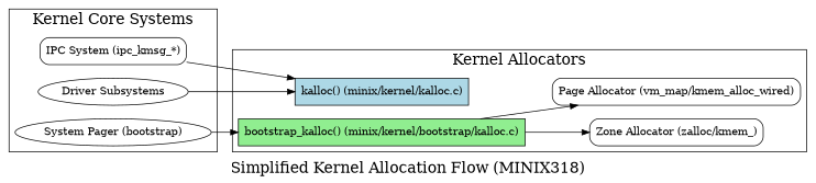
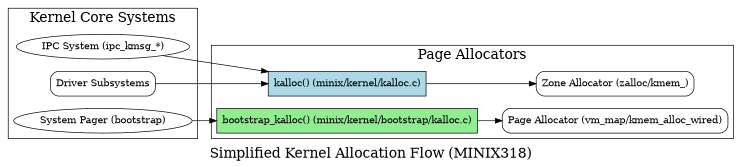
  digraph {
    fontsize=20
    label="Simplified Kernel Allocation Flow (MINIX318)"
    rankdir=LR
    node [shape=box style=rounded]
-   "IPC System (ipc_kmsg_*)"
-   "Driver Subsystems" [shape=ellipse]
+   "IPC System (ipc_kmsg_*)" [shape=ellipse]
+   "Driver Subsystems"
    n3 [label="System Pager (bootstrap)" shape=ellipse]
    "kalloc() (minix/kernel/kalloc.c)" [fillcolor=lightblue style=filled]
    "bootstrap_kalloc() (minix/kernel/bootstrap/kalloc.c)" [fillcolor=lightgreen style=filled]
    "Zone Allocator (zalloc/kmem_)"
    "Page Allocator (vm_map/kmem_alloc_wired)"
    subgraph cluster_1 {
      label="Kernel Core Systems"
      "IPC System (ipc_kmsg_*)"
      "Driver Subsystems"
      n3
    }
    subgraph cluster_2 {
-     label="Kernel Allocators"
+     label="Page Allocators"
      "kalloc() (minix/kernel/kalloc.c)"
      "bootstrap_kalloc() (minix/kernel/bootstrap/kalloc.c)"
      "Zone Allocator (zalloc/kmem_)"
      "Page Allocator (vm_map/kmem_alloc_wired)"
    }
    "IPC System (ipc_kmsg_*)" -> "kalloc() (minix/kernel/kalloc.c)"
    "Driver Subsystems" -> "kalloc() (minix/kernel/kalloc.c)"
    n3 -> "bootstrap_kalloc() (minix/kernel/bootstrap/kalloc.c)"
-   "bootstrap_kalloc() (minix/kernel/bootstrap/kalloc.c)" -> "Zone Allocator (zalloc/kmem_)"
+   "kalloc() (minix/kernel/kalloc.c)" -> "Zone Allocator (zalloc/kmem_)"
    "bootstrap_kalloc() (minix/kernel/bootstrap/kalloc.c)" -> "Page Allocator (vm_map/kmem_alloc_wired)"
  }
